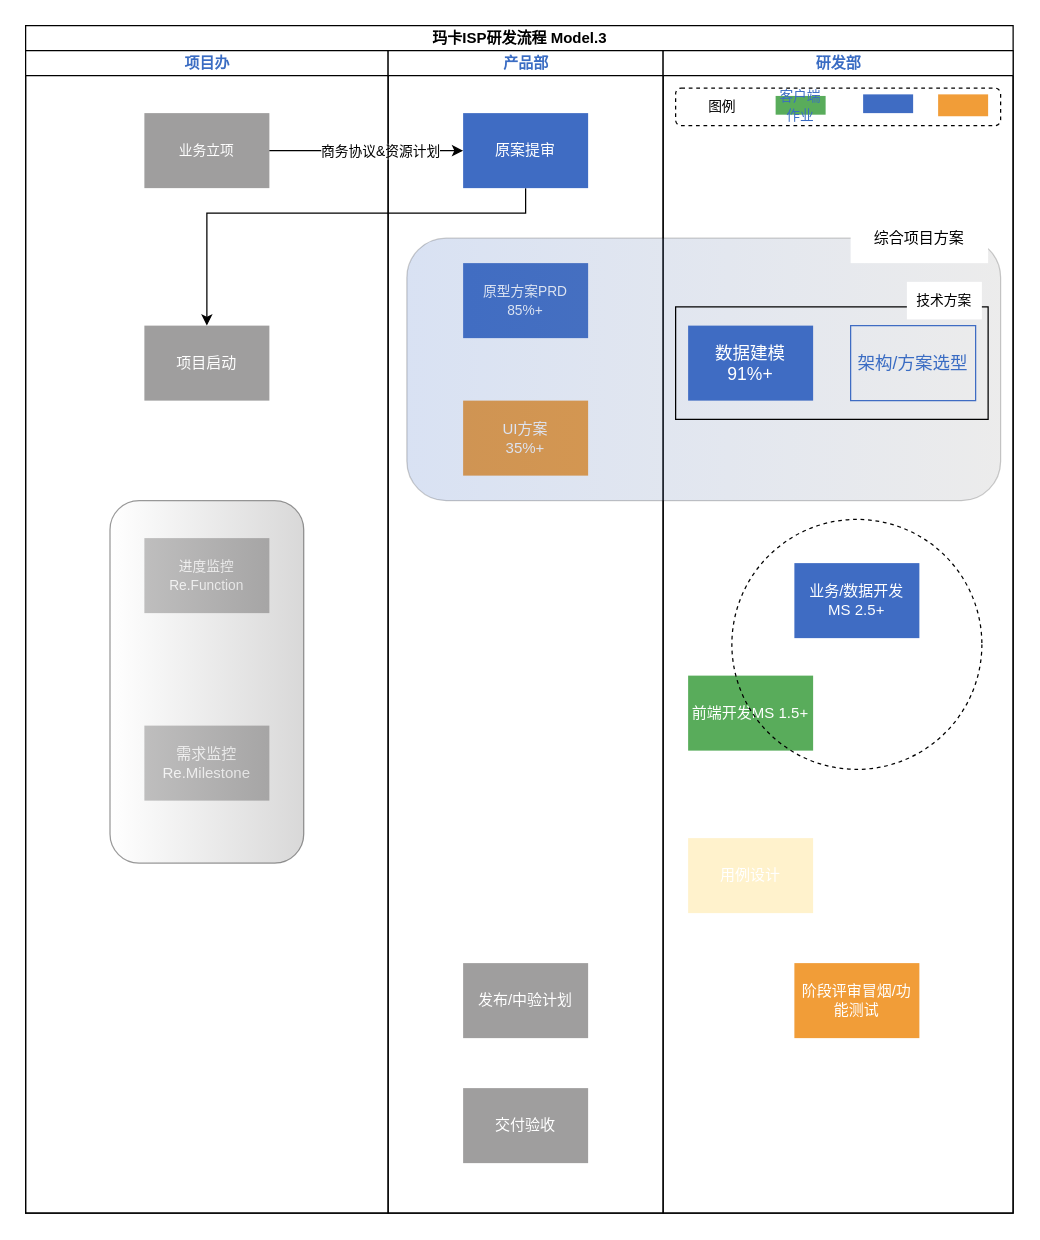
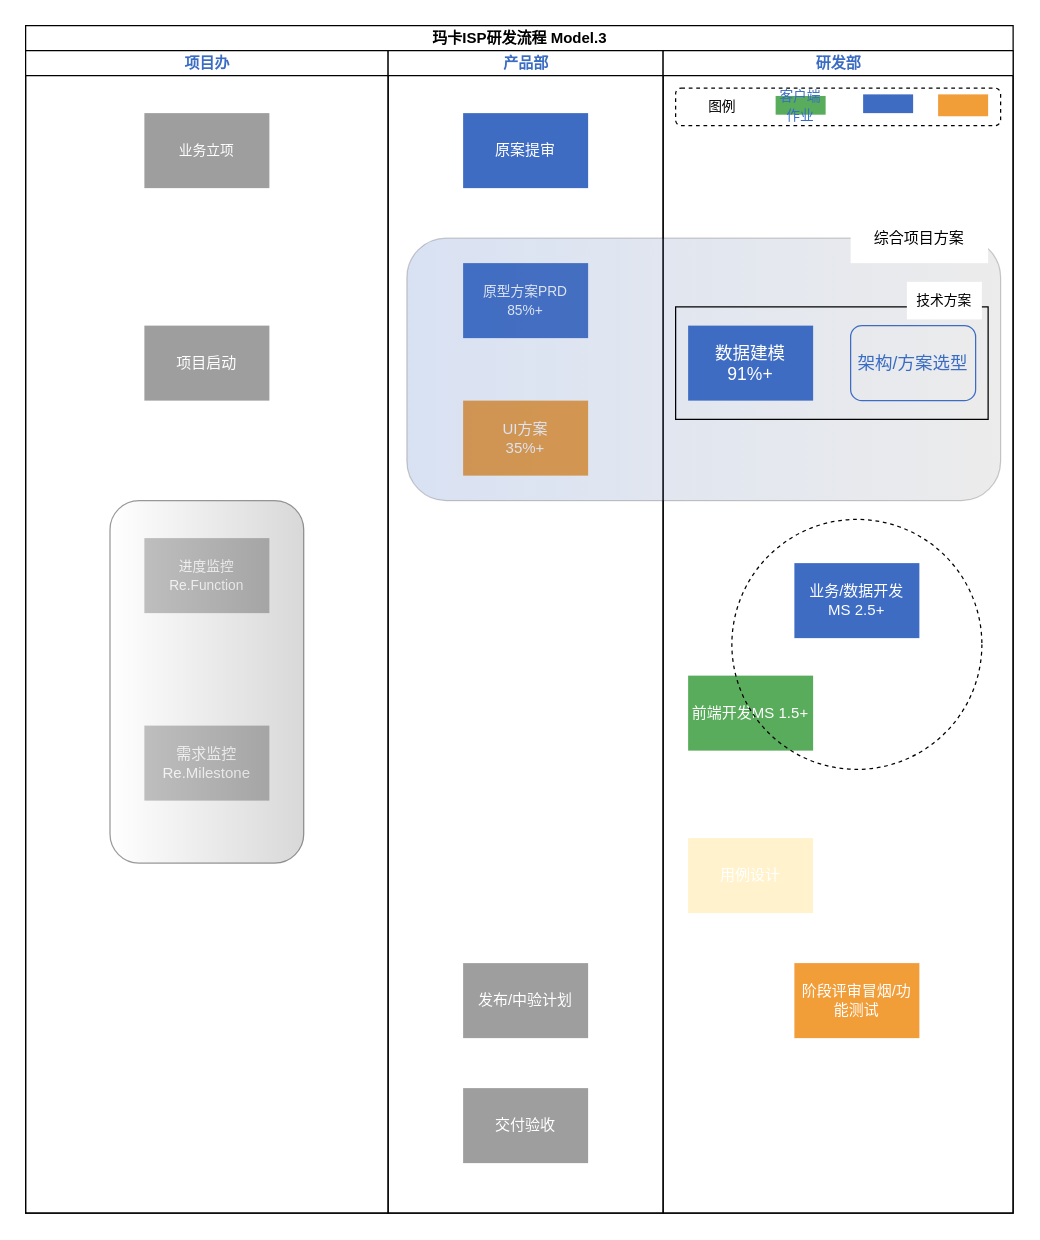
  <mxCell id="0" />
  <mxCell id="1" parent="0" />
  <mxCell id="2" value="玛卡ISP研发流程 Model.3" style="swimlane;childLayout=stackLayout;resizeParent=1;resizeParentMax=0;startSize=20;html=1;" parent="1" vertex="1"><mxGeometry x="20" y="20" width="790" height="950" as="geometry" /></mxCell>
  <mxCell id="3" value="项目办" style="swimlane;startSize=20;html=1;fontColor=#3A6CC3;" parent="2" vertex="1"><mxGeometry y="20" width="290" height="930" as="geometry" /></mxCell>
  <mxCell id="4" value="&lt;font face=&quot;Times New Roman&quot; style=&quot;font-size: 11px;&quot; color=&quot;#ffffff&quot;&gt;业务立项&lt;/font&gt;" style="rounded=0;whiteSpace=wrap;html=1;fontColor=#3A6CC3;fillColor=#9f9e9e;strokeColor=none;fontSize=12;" parent="3" vertex="1"><mxGeometry x="95" y="50" width="100" height="60" as="geometry" /></mxCell>
  <mxCell id="5" value="&lt;font color=&quot;#ffffff&quot;&gt;项目启动&lt;/font&gt;" style="rounded=0;whiteSpace=wrap;html=1;fontColor=#3A6CC3;fillColor=#9F9E9E;strokeColor=none;" parent="3" vertex="1"><mxGeometry x="95" y="220" width="100" height="60" as="geometry" /></mxCell>
  <mxCell id="6" value="&lt;p style=&quot;line-height: 120%;&quot;&gt;&lt;font style=&quot;font-size: 11px;&quot; color=&quot;#ffffff&quot;&gt;进度监控Re.Function&lt;/font&gt;&lt;/p&gt;" style="rounded=0;whiteSpace=wrap;html=1;fontColor=#3A6CC3;fillColor=#9F9E9E;strokeColor=none;" parent="3" vertex="1"><mxGeometry x="95" y="390" width="100" height="60" as="geometry" /></mxCell>
  <mxCell id="7" value="&lt;font color=&quot;#ffffff&quot;&gt;需求监控Re.Milestone&lt;/font&gt;" style="rounded=0;whiteSpace=wrap;html=1;fontColor=#3A6CC3;fillColor=#9F9E9E;strokeColor=none;" parent="3" vertex="1"><mxGeometry x="95" y="540" width="100" height="60" as="geometry" /></mxCell>
  <mxCell id="8" value="" style="rounded=1;whiteSpace=wrap;html=1;fontColor=#000000;fillColor=default;gradientColor=#9F9E9E;opacity=40;gradientDirection=east;" parent="3" vertex="1"><mxGeometry x="67.5" y="360" width="155" height="290" as="geometry" /></mxCell>
- <mxCell id="9" style="edgeStyle=orthogonalEdgeStyle;rounded=0;orthogonalLoop=1;jettySize=auto;html=1;exitX=1;exitY=0.5;exitDx=0;exitDy=0;entryX=0;entryY=0.5;entryDx=0;entryDy=0;fontSize=11;fontColor=#FFFFFF;" parent="2" source="4" target="13" edge="1"><mxGeometry relative="1" as="geometry" /></mxCell>
- <mxCell id="10" value="&lt;font color=&quot;#000000&quot;&gt;商务协议&amp;amp;资源计划&lt;/font&gt;" style="edgeLabel;html=1;align=center;verticalAlign=middle;resizable=0;points=[];fontSize=11;fontColor=#FFFFFF;" parent="9" vertex="1" connectable="0"><mxGeometry x="0.135" relative="1" as="geometry"><mxPoint as="offset" /></mxGeometry></mxCell>
- <mxCell id="11" style="edgeStyle=orthogonalEdgeStyle;rounded=0;orthogonalLoop=1;jettySize=auto;html=1;exitX=0.5;exitY=1;exitDx=0;exitDy=0;entryX=0.5;entryY=0;entryDx=0;entryDy=0;fontSize=11;fontColor=#000000;" parent="2" source="13" target="5" edge="1"><mxGeometry relative="1" as="geometry"><Array as="points"><mxPoint x="400" y="150" /><mxPoint x="145" y="150" /></Array></mxGeometry></mxCell>
  <mxCell id="12" value="产品部" style="swimlane;startSize=20;html=1;fontColor=#3A6CC3;" parent="2" vertex="1"><mxGeometry x="290" y="20" width="220" height="930" as="geometry" /></mxCell>
  <mxCell id="13" value="&lt;font color=&quot;#ffffff&quot;&gt;原案提审&lt;/font&gt;" style="rounded=0;whiteSpace=wrap;html=1;fontColor=#3A6CC3;fillColor=#3F6CC3;strokeColor=none;" parent="12" vertex="1"><mxGeometry x="60" y="50" width="100" height="60" as="geometry" /></mxCell>
  <mxCell id="14" value="&lt;font style=&quot;font-size: 11px;&quot; color=&quot;#ffffff&quot;&gt;原型方案PRD&lt;br style=&quot;font-size: 11px;&quot;&gt;85%+&lt;br&gt;&lt;/font&gt;" style="rounded=0;whiteSpace=wrap;html=1;fontColor=#3A6CC3;fillColor=#3F6CC3;strokeColor=none;" parent="12" vertex="1"><mxGeometry x="60" y="170" width="100" height="60" as="geometry" /></mxCell>
  <mxCell id="15" value="&lt;font color=&quot;#ffffff&quot;&gt;UI方案&lt;br&gt;35%+&lt;br&gt;&lt;/font&gt;" style="rounded=0;whiteSpace=wrap;html=1;fontColor=#3A6CC3;fillColor=#F19D38;strokeColor=none;" parent="12" vertex="1"><mxGeometry x="60" y="280" width="100" height="60" as="geometry" /></mxCell>
  <mxCell id="16" value="&lt;font color=&quot;#ffffff&quot;&gt;发布/中验计划&lt;/font&gt;" style="rounded=0;whiteSpace=wrap;html=1;fontColor=#3A6CC3;fillColor=#9F9E9E;strokeColor=none;" parent="12" vertex="1"><mxGeometry x="60" y="730" width="100" height="60" as="geometry" /></mxCell>
  <mxCell id="17" value="&lt;font color=&quot;#ffffff&quot;&gt;交付验收&lt;/font&gt;" style="rounded=0;whiteSpace=wrap;html=1;fontColor=#3A6CC3;fillColor=#9F9E9E;strokeColor=none;" parent="12" vertex="1"><mxGeometry x="60" y="830" width="100" height="60" as="geometry" /></mxCell>
  <mxCell id="18" value="研发部" style="swimlane;startSize=20;html=1;fontColor=#3A6CC3;" parent="2" vertex="1"><mxGeometry x="510" y="20" width="280" height="930" as="geometry" /></mxCell>
  <mxCell id="19" value="" style="rounded=1;whiteSpace=wrap;html=1;fontColor=#000000;fillColor=#3F6CC3;gradientColor=#9F9E9E;opacity=20;gradientDirection=east;" parent="18" vertex="1"><mxGeometry x="-205" y="150" width="475" height="210" as="geometry" /></mxCell>
  <mxCell id="20" value="" style="verticalLabelPosition=bottom;verticalAlign=top;html=1;shape=mxgraph.basic.rect;fillColor2=none;strokeWidth=1;size=10.5;indent=100;fontColor=#3A6CC3;fillColor=none;gradientColor=default;strokeColor=default;movable=1;resizable=1;rotatable=1;deletable=1;editable=1;connectable=1;" parent="18" vertex="1"><mxGeometry x="10" y="205" width="250" height="90" as="geometry" /></mxCell>
  <mxCell id="21" value="" style="rounded=1;whiteSpace=wrap;html=1;dashed=1;fontColor=#3A6CC3;fillColor=none;gradientColor=default;" parent="18" vertex="1"><mxGeometry x="10" y="30" width="260" height="30" as="geometry" /></mxCell>
  <mxCell id="22" value="&lt;font style=&quot;font-size: 11px;&quot;&gt;客户端作业&lt;/font&gt;" style="rounded=0;whiteSpace=wrap;html=1;fontColor=#3A6CC3;fillColor=#59ac5b;gradientColor=none;strokeColor=none;" parent="18" vertex="1"><mxGeometry x="90" y="36.25" width="40" height="15" as="geometry" /></mxCell>
  <mxCell id="23" value="" style="rounded=0;whiteSpace=wrap;html=1;fontColor=#3A6CC3;fillColor=#3F6CC3;gradientColor=none;strokeColor=none;" parent="18" vertex="1"><mxGeometry x="160" y="35" width="40" height="15" as="geometry" /></mxCell>
  <mxCell id="24" value="&lt;font color=&quot;#ffffff&quot;&gt;&lt;font style=&quot;font-size: 14px;&quot;&gt;数据建模&lt;br&gt;91%+&lt;/font&gt;&lt;br&gt;&lt;/font&gt;" style="rounded=0;whiteSpace=wrap;html=1;fontColor=#3A6CC3;fillColor=#3F6CC3;strokeColor=none;" parent="18" vertex="1"><mxGeometry x="20" y="220" width="100" height="60" as="geometry" /></mxCell>
- <mxCell id="25" value="&lt;font style=&quot;font-size: 14px;&quot;&gt;架构/方案选型&lt;/font&gt;" style="rounded=0;whiteSpace=wrap;html=1;fontColor=#3A6CC3;fillColor=none;strokeColor=#3F6CC3;" parent="18" vertex="1"><mxGeometry x="150" y="220" width="100" height="60" as="geometry" /></mxCell>
+ <mxCell id="25" value="&lt;font style=&quot;font-size: 14px;&quot;&gt;架构/方案选型&lt;/font&gt;" style="whiteSpace=wrap;html=1;fontColor=#3A6CC3;fillColor=none;strokeColor=#3F6CC3;rounded=1;" parent="18" vertex="1"><mxGeometry x="150" y="220" width="100" height="60" as="geometry" /></mxCell>
  <mxCell id="26" value="&lt;font color=&quot;#ffffff&quot;&gt;业务/数据开发&lt;br&gt;MS 2.5+&lt;br&gt;&lt;/font&gt;" style="rounded=0;whiteSpace=wrap;html=1;fontColor=#3A6CC3;fillColor=#3F6CC3;strokeColor=none;" parent="18" vertex="1"><mxGeometry x="105" y="410" width="100" height="60" as="geometry" /></mxCell>
  <mxCell id="27" value="&lt;font color=&quot;#ffffff&quot;&gt;前端开发MS 1.5+&lt;/font&gt;" style="rounded=0;whiteSpace=wrap;html=1;fontColor=#3A6CC3;fillColor=#59ac5b;strokeColor=none;" parent="18" vertex="1"><mxGeometry x="20" y="500" width="100" height="60" as="geometry" /></mxCell>
  <mxCell id="28" value="&lt;font color=&quot;#ffffff&quot;&gt;用例设计&lt;/font&gt;" style="rounded=0;whiteSpace=wrap;html=1;fontColor=#3A6CC3;fillColor=#fff2cc;strokeColor=none;" parent="18" vertex="1"><mxGeometry x="20" y="630" width="100" height="60" as="geometry" /></mxCell>
  <mxCell id="29" value="&lt;font color=&quot;#ffffff&quot;&gt;阶段评审冒烟/功能测试&lt;/font&gt;" style="rounded=0;whiteSpace=wrap;html=1;fontColor=#3A6CC3;fillColor=#F19D38;strokeColor=none;" parent="18" vertex="1"><mxGeometry x="105" y="730" width="100" height="60" as="geometry" /></mxCell>
  <mxCell id="30" value="&lt;p style=&quot;line-height: 120%;&quot;&gt;&lt;font style=&quot;font-size: 11px;&quot; color=&quot;#000000&quot;&gt;图例&lt;/font&gt;&lt;/p&gt;" style="text;html=1;strokeColor=none;fillColor=none;align=center;verticalAlign=middle;whiteSpace=wrap;rounded=0;fontColor=#3A6CC3;" parent="18" vertex="1"><mxGeometry x="30" y="36.25" width="35" height="17.5" as="geometry" /></mxCell>
  <mxCell id="31" value="技术方案" style="rounded=0;whiteSpace=wrap;html=1;shadow=0;glass=0;labelBackgroundColor=#ffffff;sketch=0;strokeColor=none;fontSize=11;fontColor=#000000;fillColor=default;gradientColor=none;" parent="18" vertex="1"><mxGeometry x="195" y="185" width="60" height="30" as="geometry" /></mxCell>
  <mxCell id="32" value="综合项目方案" style="rounded=0;whiteSpace=wrap;html=1;fontColor=#000000;fillColor=#FFFFFF;gradientColor=none;gradientDirection=east;strokeColor=none;" parent="18" vertex="1"><mxGeometry x="150" y="130" width="110" height="40" as="geometry" /></mxCell>
  <mxCell id="33" value="" style="rounded=0;whiteSpace=wrap;html=1;fontColor=#3A6CC3;fillColor=#F19D38;gradientColor=none;strokeColor=none;" parent="18" vertex="1"><mxGeometry x="220" y="35" width="40" height="17.5" as="geometry" /></mxCell>
  <mxCell id="34" value="" style="ellipse;whiteSpace=wrap;html=1;aspect=fixed;rounded=1;shadow=0;glass=1;labelBackgroundColor=#ffffff;sketch=0;strokeColor=default;fontSize=11;fontColor=#000000;fillColor=none;gradientColor=none;dashed=1;" parent="18" vertex="1"><mxGeometry x="55" y="375" width="200" height="200" as="geometry" /></mxCell>
